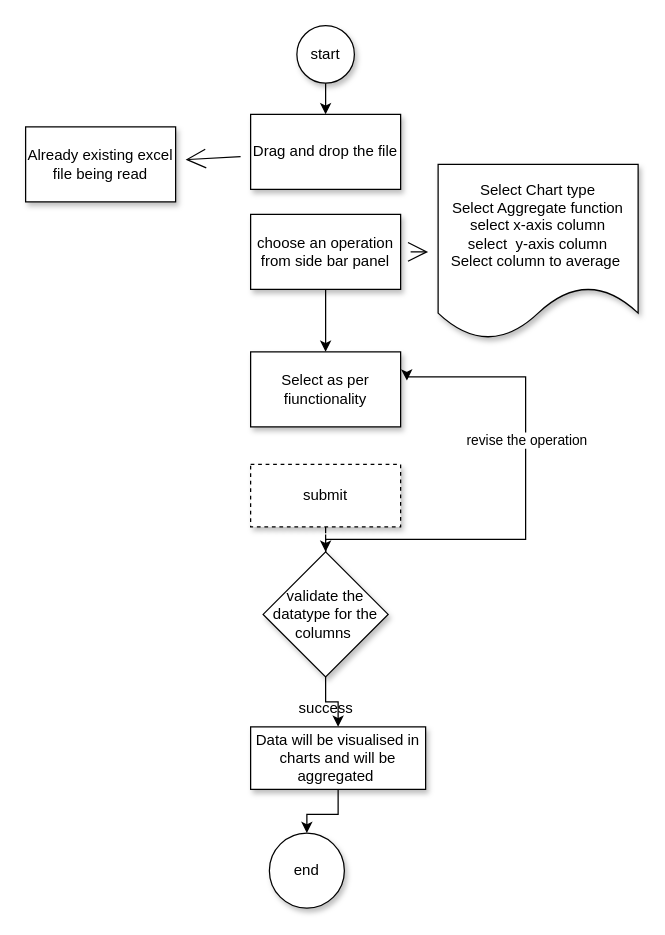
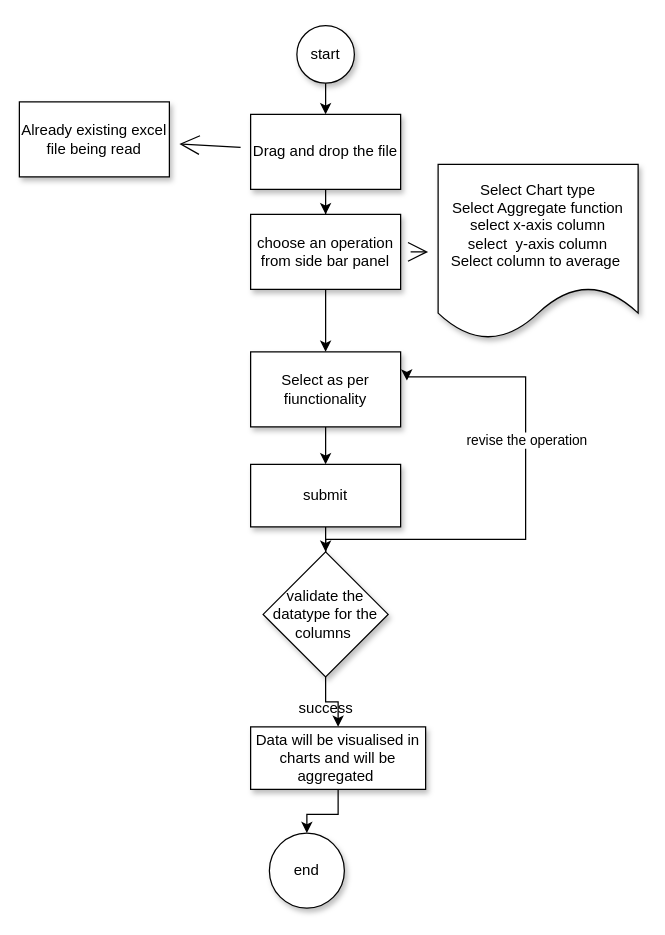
  <mxCell id="0" />
  <mxCell id="1" parent="0" />
- <mxCell id="2" style="edgeStyle=orthogonalEdgeStyle;rounded=0;orthogonalLoop=1;jettySize=auto;html=1;entryX=0.5;entryY=0;entryDx=0;entryDy=0;dashed=1;" parent="1" source="3" target="19" edge="1"><mxGeometry relative="1" as="geometry"><mxPoint x="260" y="391" as="targetPoint" /></mxGeometry></mxCell>
- <mxCell id="3" value="submit" style="rounded=0;whiteSpace=wrap;html=1;shadow=1;dashed=1;" parent="1" vertex="1"><mxGeometry x="200" y="371" width="120" height="50" as="geometry" /></mxCell>
+ <mxCell id="2" style="edgeStyle=orthogonalEdgeStyle;rounded=0;orthogonalLoop=1;jettySize=auto;html=1;entryX=0.5;entryY=0;entryDx=0;entryDy=0;" parent="1" source="3" target="19" edge="1"><mxGeometry relative="1" as="geometry"><mxPoint x="260" y="391" as="targetPoint" /></mxGeometry></mxCell>
+ <mxCell id="3" value="submit" style="rounded=0;whiteSpace=wrap;html=1;shadow=1;" parent="1" vertex="1"><mxGeometry x="200" y="371" width="120" height="50" as="geometry" /></mxCell>
+ <mxCell id="4" value="" style="edgeStyle=orthogonalEdgeStyle;rounded=0;orthogonalLoop=1;jettySize=auto;html=1;" parent="1" source="22" target="8" edge="1"><mxGeometry relative="1" as="geometry" /></mxCell>
  <mxCell id="5" value="start" style="ellipse;whiteSpace=wrap;html=1;aspect=fixed;shadow=1;" parent="1" vertex="1"><mxGeometry x="237" y="20" width="46" height="46" as="geometry" /></mxCell>
  <mxCell id="6" value="" style="edgeStyle=orthogonalEdgeStyle;rounded=0;orthogonalLoop=1;jettySize=auto;html=1;" parent="1" source="8" target="10" edge="1"><mxGeometry relative="1" as="geometry" /></mxCell>
  <mxCell id="7" value="" style="edgeStyle=none;curved=1;rounded=0;orthogonalLoop=1;jettySize=auto;html=1;endArrow=open;startSize=14;endSize=14;sourcePerimeterSpacing=8;targetPerimeterSpacing=8;" edge="1" parent="1" source="8" target="11"><mxGeometry relative="1" as="geometry" /></mxCell>
  <mxCell id="8" value="choose an operation from side bar panel" style="rounded=0;whiteSpace=wrap;html=1;shadow=1;" parent="1" vertex="1"><mxGeometry x="200" y="171" width="120" height="60" as="geometry" /></mxCell>
+ <mxCell id="9" value="" style="edgeStyle=orthogonalEdgeStyle;rounded=0;orthogonalLoop=1;jettySize=auto;html=1;" parent="1" source="10" target="3" edge="1"><mxGeometry relative="1" as="geometry" /></mxCell>
  <mxCell id="10" value="Select as per fiunctionality" style="rounded=0;whiteSpace=wrap;html=1;shadow=1;" parent="1" vertex="1"><mxGeometry x="200" y="281" width="120" height="60" as="geometry" /></mxCell>
  <mxCell id="11" value="Select Chart type&lt;br&gt;Select Aggregate function&lt;br&gt;select x-axis column&lt;br&gt;select&amp;nbsp; y-axis column&lt;br&gt;Select column to average&lt;span style=&quot;white-space: pre;&quot;&gt; &lt;/span&gt;" style="shape=document;whiteSpace=wrap;html=1;boundedLbl=1;shadow=1;" parent="1" vertex="1"><mxGeometry x="350" y="131" width="160" height="140" as="geometry" /></mxCell>
  <mxCell id="12" value="" style="edgeStyle=orthogonalEdgeStyle;rounded=0;orthogonalLoop=1;jettySize=auto;html=1;exitX=0.5;exitY=1;exitDx=0;exitDy=0;" parent="1" source="19" target="14" edge="1"><mxGeometry relative="1" as="geometry"><mxPoint x="200" y="421" as="sourcePoint" /></mxGeometry></mxCell>
  <mxCell id="13" style="edgeStyle=orthogonalEdgeStyle;rounded=0;orthogonalLoop=1;jettySize=auto;html=1;" parent="1" source="14" target="15" edge="1"><mxGeometry relative="1" as="geometry" /></mxCell>
  <mxCell id="14" value="Data will be visualised in charts and will be aggregated&amp;nbsp;" style="rounded=0;whiteSpace=wrap;html=1;shadow=1;" parent="1" vertex="1"><mxGeometry x="200" y="581" width="140" height="50" as="geometry" /></mxCell>
  <mxCell id="15" value="end" style="ellipse;whiteSpace=wrap;html=1;aspect=fixed;shadow=1;" parent="1" vertex="1"><mxGeometry x="215" y="666" width="60" height="60" as="geometry" /></mxCell>
  <mxCell id="16" value="success" style="text;html=1;align=center;verticalAlign=middle;resizable=0;points=[];autosize=1;strokeColor=none;fillColor=none;" parent="1" vertex="1"><mxGeometry x="225" y="551" width="70" height="30" as="geometry" /></mxCell>
  <mxCell id="17" style="edgeStyle=orthogonalEdgeStyle;rounded=0;orthogonalLoop=1;jettySize=auto;html=1;entryX=1.042;entryY=0.383;entryDx=0;entryDy=0;entryPerimeter=0;" parent="1" source="19" target="10" edge="1"><mxGeometry relative="1" as="geometry"><Array as="points"><mxPoint x="260" y="431" /><mxPoint x="420" y="431" /><mxPoint x="420" y="301" /><mxPoint x="325" y="301" /></Array></mxGeometry></mxCell>
  <mxCell id="18" value="revise the operation" style="edgeLabel;html=1;align=center;verticalAlign=middle;resizable=0;points=[];" parent="17" vertex="1" connectable="0"><mxGeometry x="0.151" y="-2" relative="1" as="geometry"><mxPoint x="-2" y="-21" as="offset" /></mxGeometry></mxCell>
  <mxCell id="19" value="validate the datatype for the columns&amp;nbsp;" style="rhombus;whiteSpace=wrap;html=1;shadow=1;" parent="1" vertex="1"><mxGeometry x="210" y="441" width="100" height="100" as="geometry" /></mxCell>
  <mxCell id="20" value="" style="edgeStyle=orthogonalEdgeStyle;rounded=0;orthogonalLoop=1;jettySize=auto;html=1;" edge="1" parent="1" source="5" target="22"><mxGeometry relative="1" as="geometry"><mxPoint x="260" y="66" as="sourcePoint" /><mxPoint x="260" y="161" as="targetPoint" /></mxGeometry></mxCell>
  <mxCell id="21" value="" style="edgeStyle=none;curved=1;rounded=0;orthogonalLoop=1;jettySize=auto;html=1;endArrow=open;startSize=14;endSize=14;sourcePerimeterSpacing=8;targetPerimeterSpacing=8;" edge="1" parent="1" source="22" target="23"><mxGeometry relative="1" as="geometry" /></mxCell>
  <mxCell id="22" value="Drag and drop the file" style="rounded=0;whiteSpace=wrap;html=1;shadow=1;" vertex="1" parent="1"><mxGeometry x="200" y="91" width="120" height="60" as="geometry" /></mxCell>
- <mxCell id="23" value="Already existing excel file being read" style="whiteSpace=wrap;html=1;rounded=0;shadow=1;" vertex="1" parent="1"><mxGeometry x="20" y="101" width="120" height="60" as="geometry" /></mxCell>
+ <mxCell id="23" value="Already existing excel file being read" style="whiteSpace=wrap;html=1;rounded=0;shadow=1;" vertex="1" parent="1"><mxGeometry x="15" y="81" width="120" height="60" as="geometry" /></mxCell>
